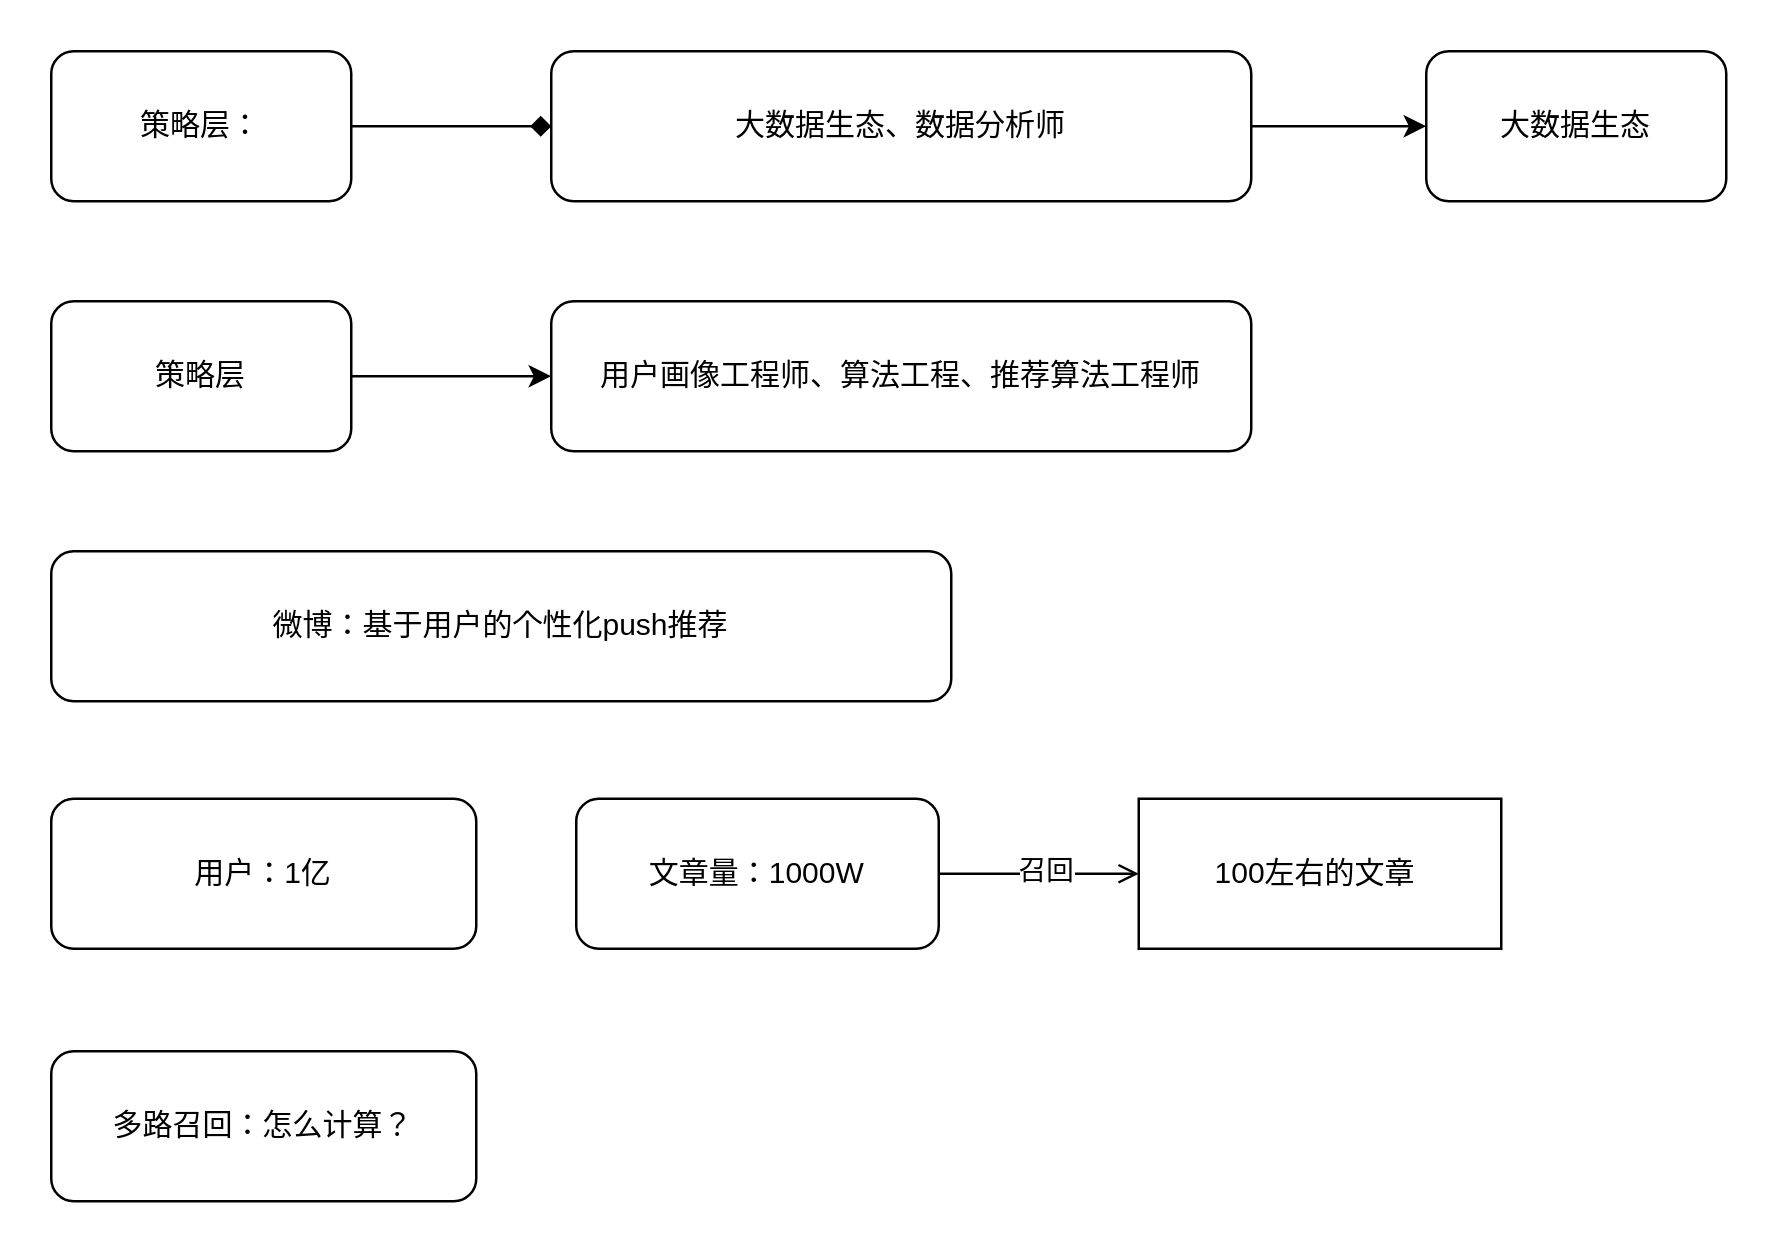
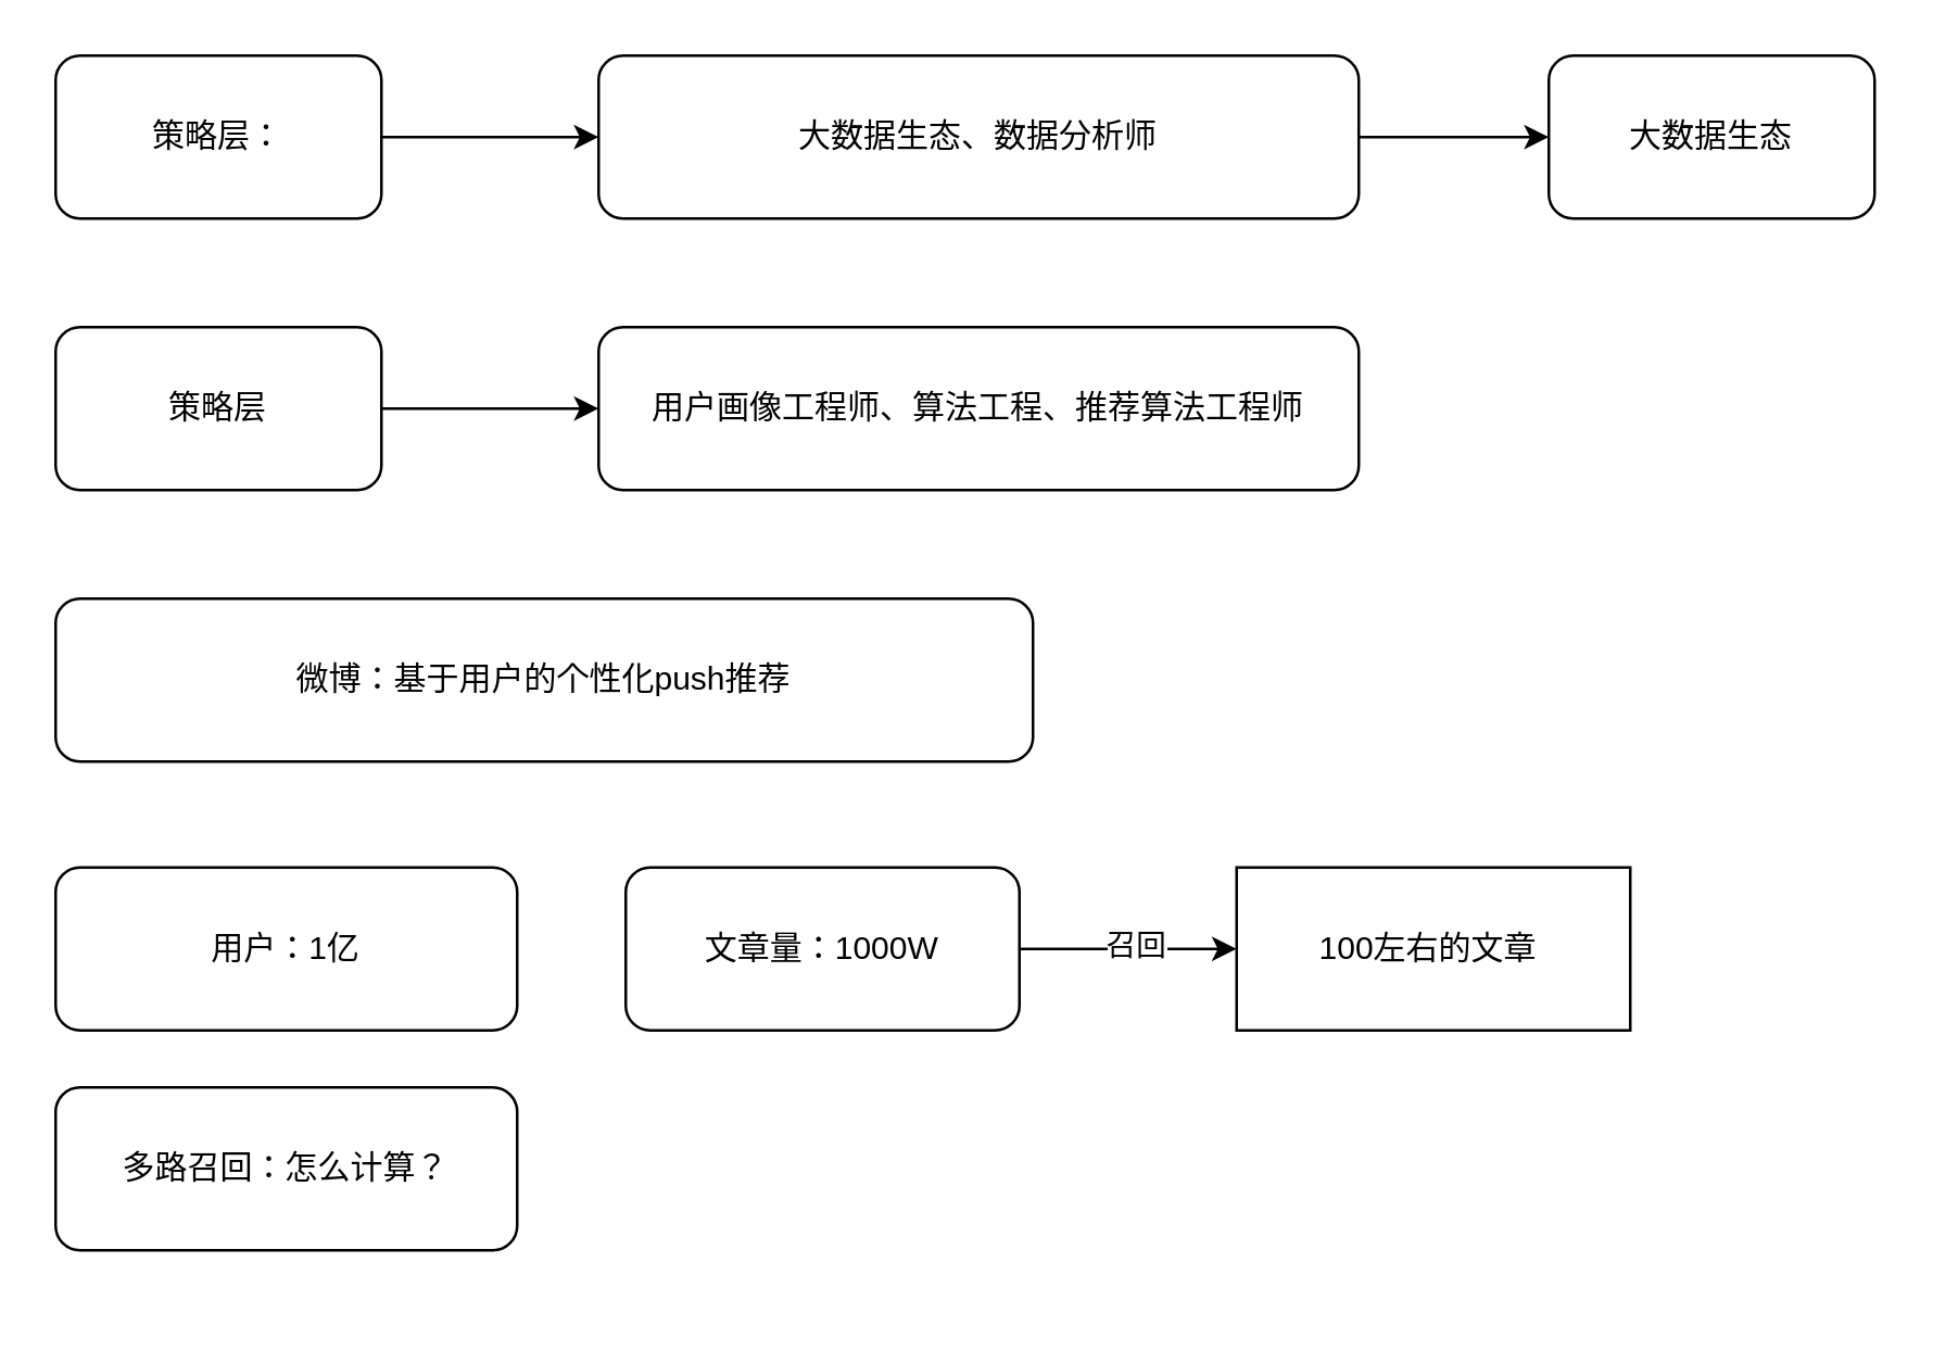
  <mxCell id="0" />
  <mxCell id="1" parent="0" />
- <mxCell id="2" value="" style="edgeStyle=orthogonalEdgeStyle;rounded=0;orthogonalLoop=1;jettySize=auto;html=1;endArrow=diamond;" edge="1" parent="1" source="3" target="5"><mxGeometry relative="1" as="geometry" /></mxCell>
+ <mxCell id="2" value="" style="edgeStyle=orthogonalEdgeStyle;rounded=0;orthogonalLoop=1;jettySize=auto;html=1;" edge="1" parent="1" source="3" target="5"><mxGeometry relative="1" as="geometry" /></mxCell>
  <mxCell id="3" value="策略层：" style="rounded=1;whiteSpace=wrap;html=1;" vertex="1" parent="1"><mxGeometry x="20" y="20" width="120" height="60" as="geometry" /></mxCell>
  <mxCell id="4" value="" style="edgeStyle=orthogonalEdgeStyle;rounded=0;orthogonalLoop=1;jettySize=auto;html=1;" edge="1" parent="1" source="5" target="6"><mxGeometry relative="1" as="geometry" /></mxCell>
  <mxCell id="5" value="大数据生态、数据分析师" style="rounded=1;whiteSpace=wrap;html=1;" vertex="1" parent="1"><mxGeometry x="220" y="20" width="280" height="60" as="geometry" /></mxCell>
  <mxCell id="6" value="大数据生态" style="rounded=1;whiteSpace=wrap;html=1;" vertex="1" parent="1"><mxGeometry x="570" y="20" width="120" height="60" as="geometry" /></mxCell>
  <mxCell id="7" value="" style="edgeStyle=orthogonalEdgeStyle;rounded=0;orthogonalLoop=1;jettySize=auto;html=1;" edge="1" parent="1" source="8" target="9"><mxGeometry relative="1" as="geometry" /></mxCell>
  <mxCell id="8" value="策略层" style="rounded=1;whiteSpace=wrap;html=1;" vertex="1" parent="1"><mxGeometry x="20" y="120" width="120" height="60" as="geometry" /></mxCell>
  <mxCell id="9" value="用户画像工程师、算法工程、推荐算法工程师" style="rounded=1;whiteSpace=wrap;html=1;" vertex="1" parent="1"><mxGeometry x="220" y="120" width="280" height="60" as="geometry" /></mxCell>
  <mxCell id="10" value="微博：基于用户的个性化push推荐" style="rounded=1;whiteSpace=wrap;html=1;" vertex="1" parent="1"><mxGeometry x="20" y="220" width="360" height="60" as="geometry" /></mxCell>
  <mxCell id="11" value="用户：1亿" style="rounded=1;whiteSpace=wrap;html=1;" vertex="1" parent="1"><mxGeometry x="20" y="319" width="170" height="60" as="geometry" /></mxCell>
- <mxCell id="12" value="" style="edgeStyle=orthogonalEdgeStyle;rounded=0;orthogonalLoop=1;jettySize=auto;html=1;endArrow=open;" edge="1" parent="1" source="14" target="16"><mxGeometry relative="1" as="geometry" /></mxCell>
+ <mxCell id="12" value="" style="edgeStyle=orthogonalEdgeStyle;rounded=0;orthogonalLoop=1;jettySize=auto;html=1;" edge="1" parent="1" source="14" target="16"><mxGeometry relative="1" as="geometry" /></mxCell>
  <mxCell id="13" value="召回" style="edgeLabel;html=1;align=center;verticalAlign=middle;resizable=0;points=[];" vertex="1" connectable="0" parent="12"><mxGeometry x="0.05" y="2" relative="1" as="geometry"><mxPoint as="offset" /></mxGeometry></mxCell>
  <mxCell id="14" value="文章量：1000W" style="rounded=1;whiteSpace=wrap;html=1;" vertex="1" parent="1"><mxGeometry x="230" y="319" width="145" height="60" as="geometry" /></mxCell>
- <mxCell id="15" value="多路召回：怎么计算？" style="rounded=1;whiteSpace=wrap;html=1;" vertex="1" parent="1"><mxGeometry x="20" y="420" width="170" height="60" as="geometry" /></mxCell>
+ <mxCell id="15" value="多路召回：怎么计算？" style="rounded=1;whiteSpace=wrap;html=1;" vertex="1" parent="1"><mxGeometry x="20" y="400" width="170" height="60" as="geometry" /></mxCell>
  <mxCell id="16" value="100左右的文章&amp;nbsp;" style="whiteSpace=wrap;html=1;rounded=0;" vertex="1" parent="1"><mxGeometry x="455" y="319" width="145" height="60" as="geometry" /></mxCell>
